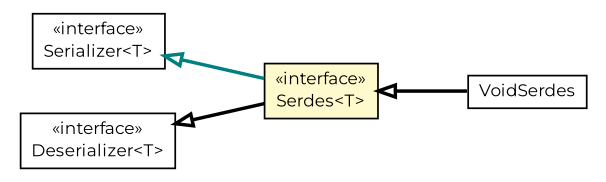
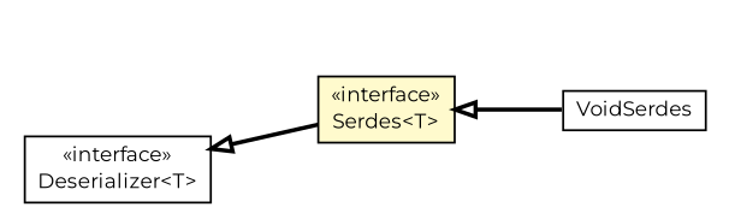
  digraph {
    fontname=Montserrat
    nodesep=0.25
    rankdir=LR
    ranksep=0.5
    node [fontcolor=black fontname=Montserrat fontsize=10.0 shape=plaintext]
    edge [arrowtail=empty color=black dir=back fontname=Montserrat fontsize=10 headport=p labelfontname=arial labelfontsize=10 style=bold tailport=p]
    n1 [label=<<table title="org.turbogwt.core.http.serialization.VoidSerdes" border="0" cellborder="1" cellspacing="0" cellpadding="2" port="p" href="./VoidSerdes.html"> 		<tr><td><table border="0" cellspacing="0" cellpadding="1"> <tr><td align="center" balign="center"> VoidSerdes </td></tr> 		</table></td></tr> 		</table>>]
-   n2 [label=<<table title="org.turbogwt.core.http.serialization.Serializer" border="0" cellborder="1" cellspacing="0" cellpadding="2" port="p" href="./Serializer.html"> 		<tr><td><table border="0" cellspacing="0" cellpadding="1"> <tr><td align="center" balign="center"> &#171;interface&#187; </td></tr> <tr><td align="center" balign="center"> Serializer&lt;T&gt; </td></tr> 		</table></td></tr> 		</table>>]
    n3 [label=<<table title="org.turbogwt.core.http.serialization.Serdes" border="0" cellborder="1" cellspacing="0" cellpadding="2" port="p" bgcolor="lemonChiffon" href="./Serdes.html"> 		<tr><td><table border="0" cellspacing="0" cellpadding="1"> <tr><td align="center" balign="center"> &#171;interface&#187; </td></tr> <tr><td align="center" balign="center"> Serdes&lt;T&gt; </td></tr> 		</table></td></tr> 		</table>>]
    n4 [label=<<table title="org.turbogwt.core.http.serialization.Deserializer" border="0" cellborder="1" cellspacing="0" cellpadding="2" port="p" href="./Deserializer.html"> 		<tr><td><table border="0" cellspacing="0" cellpadding="1"> <tr><td align="center" balign="center"> &#171;interface&#187; </td></tr> <tr><td align="center" balign="center"> Deserializer&lt;T&gt; </td></tr> 		</table></td></tr> 		</table>>]
-   n2 -> n3 [color=teal]
    n3 -> n1
    n4 -> n3
  }
